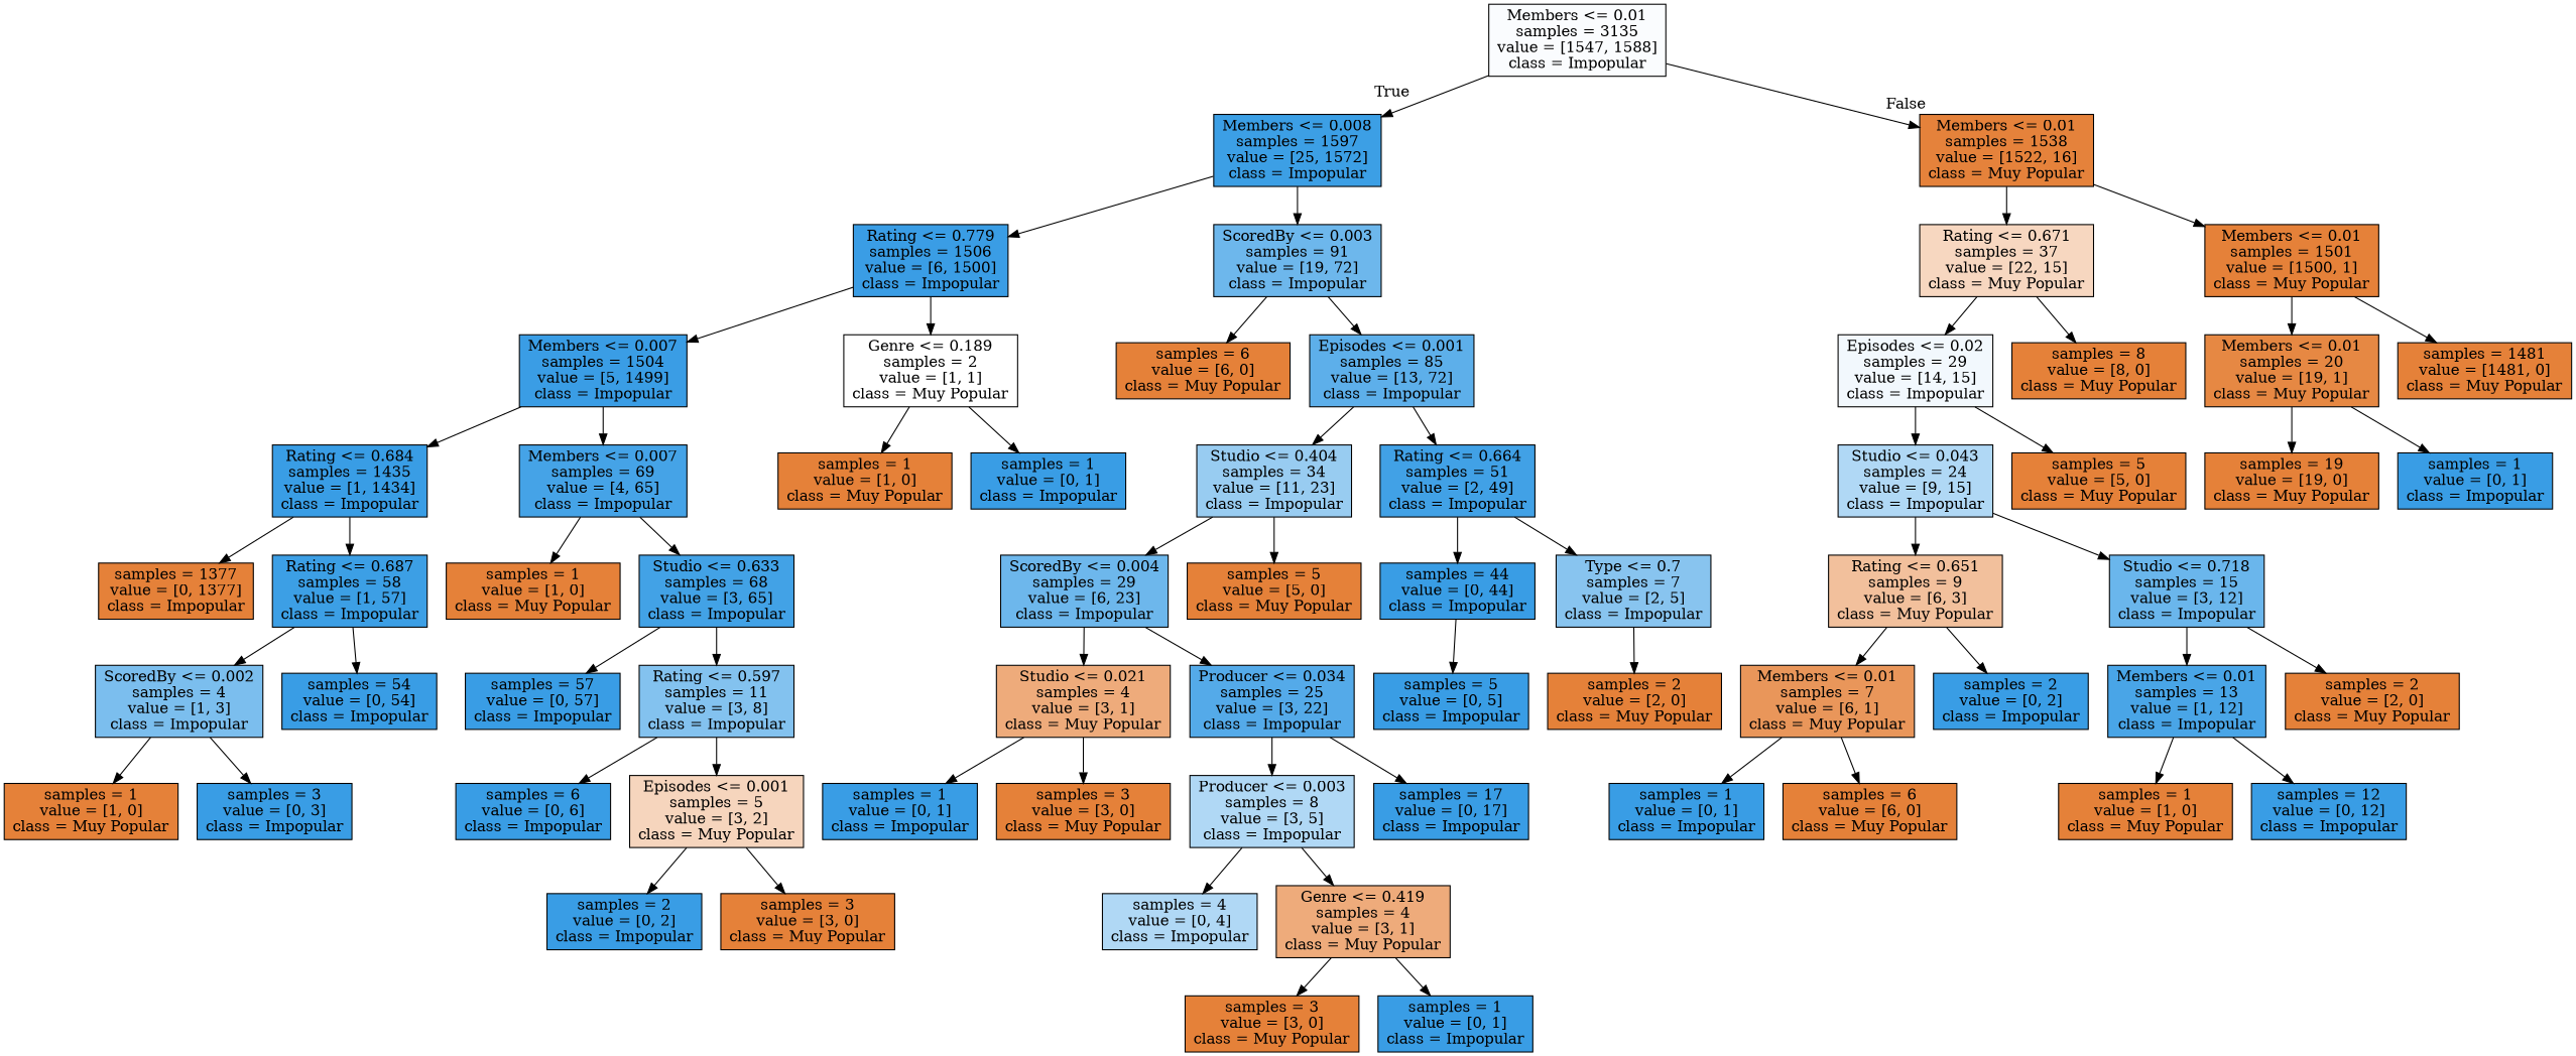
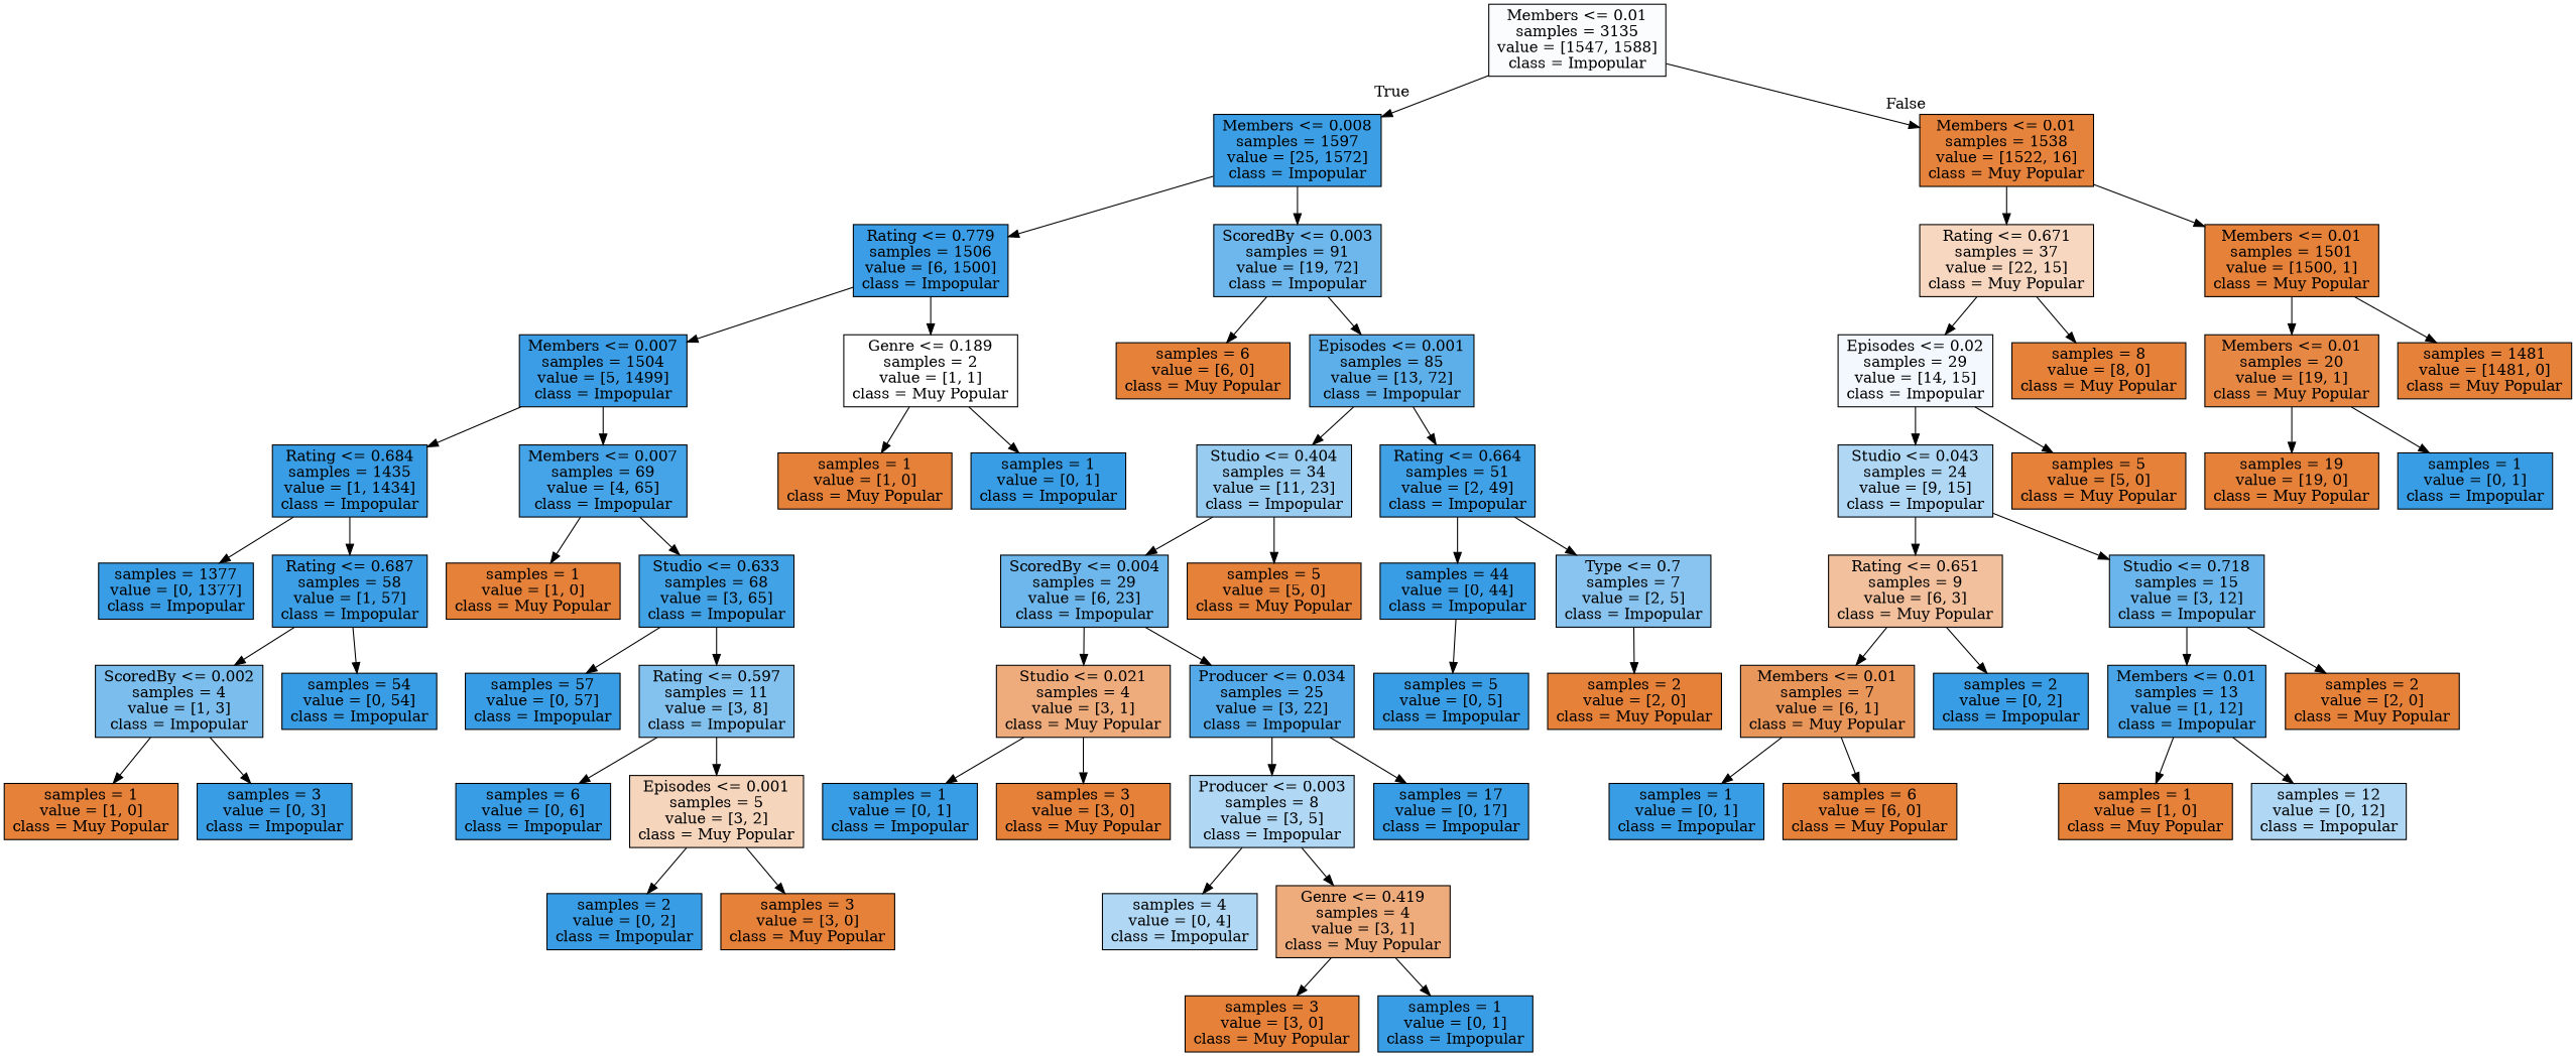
  digraph {
    node [color=black fillcolor="#e58139" shape=box style=filled]
    n1 [fillcolor="#fafcfe" label="Members <= 0.01\nsamples = 3135\nvalue = [1547, 1588]\nclass = Impopular"]
    n2 [fillcolor="#3c9fe5" label="Members <= 0.008\nsamples = 1597\nvalue = [25, 1572]\nclass = Impopular"]
    n3 [fillcolor="#e5823b" label="Members <= 0.01\nsamples = 1538\nvalue = [1522, 16]\nclass = Muy Popular"]
    n4 [fillcolor="#3a9de5" label="Rating <= 0.779\nsamples = 1506\nvalue = [6, 1500]\nclass = Impopular"]
    n5 [fillcolor="#6db7ec" label="ScoredBy <= 0.003\nsamples = 91\nvalue = [19, 72]\nclass = Impopular"]
    n6 [fillcolor="#f7d7c0" label="Rating <= 0.671\nsamples = 37\nvalue = [22, 15]\nclass = Muy Popular"]
    n7 [label="Members <= 0.01\nsamples = 1501\nvalue = [1500, 1]\nclass = Muy Popular"]
    n8 [fillcolor="#3a9de5" label="Members <= 0.007\nsamples = 1504\nvalue = [5, 1499]\nclass = Impopular"]
    n9 [fillcolor="#ffffff" label="Genre <= 0.189\nsamples = 2\nvalue = [1, 1]\nclass = Muy Popular"]
    n10 [label="samples = 6\nvalue = [6, 0]\nclass = Muy Popular"]
    n11 [fillcolor="#5dafea" label="Episodes <= 0.001\nsamples = 85\nvalue = [13, 72]\nclass = Impopular"]
    n12 [fillcolor="#399de5" label="Rating <= 0.684\nsamples = 1435\nvalue = [1, 1434]\nclass = Impopular"]
    n13 [fillcolor="#45a3e7" label="Members <= 0.007\nsamples = 69\nvalue = [4, 65]\nclass = Impopular"]
    n14 [label="samples = 1\nvalue = [1, 0]\nclass = Muy Popular"]
    n15 [fillcolor="#399de5" label="samples = 1\nvalue = [0, 1]\nclass = Impopular"]
-   n16 [label="samples = 1377\nvalue = [0, 1377]\nclass = Impopular"]
+   n16 [fillcolor="#399de5" label="samples = 1377\nvalue = [0, 1377]\nclass = Impopular"]
    n17 [fillcolor="#3c9fe5" label="Rating <= 0.687\nsamples = 58\nvalue = [1, 57]\nclass = Impopular"]
    n18 [label="samples = 1\nvalue = [1, 0]\nclass = Muy Popular"]
    n19 [fillcolor="#42a2e6" label="Studio <= 0.633\nsamples = 68\nvalue = [3, 65]\nclass = Impopular"]
    n20 [fillcolor="#7bbeee" label="ScoredBy <= 0.002\nsamples = 4\nvalue = [1, 3]\nclass = Impopular"]
    n21 [fillcolor="#399de5" label="samples = 54\nvalue = [0, 54]\nclass = Impopular"]
    n22 [label="samples = 1\nvalue = [1, 0]\nclass = Muy Popular"]
    n23 [fillcolor="#399de5" label="samples = 3\nvalue = [0, 3]\nclass = Impopular"]
    n24 [fillcolor="#399de5" label="samples = 57\nvalue = [0, 57]\nclass = Impopular"]
    n25 [fillcolor="#83c2ef" label="Rating <= 0.597\nsamples = 11\nvalue = [3, 8]\nclass = Impopular"]
    n26 [fillcolor="#399de5" label="samples = 6\nvalue = [0, 6]\nclass = Impopular"]
    n27 [fillcolor="#f6d5bd" label="Episodes <= 0.001\nsamples = 5\nvalue = [3, 2]\nclass = Muy Popular"]
    n28 [fillcolor="#399de5" label="samples = 2\nvalue = [0, 2]\nclass = Impopular"]
    n29 [label="samples = 3\nvalue = [3, 0]\nclass = Muy Popular"]
    n30 [fillcolor="#98ccf1" label="Studio <= 0.404\nsamples = 34\nvalue = [11, 23]\nclass = Impopular"]
    n31 [fillcolor="#41a1e6" label="Rating <= 0.664\nsamples = 51\nvalue = [2, 49]\nclass = Impopular"]
    n32 [fillcolor="#6db7ec" label="ScoredBy <= 0.004\nsamples = 29\nvalue = [6, 23]\nclass = Impopular"]
    n33 [label="samples = 5\nvalue = [5, 0]\nclass = Muy Popular"]
    n34 [fillcolor="#399de5" label="samples = 44\nvalue = [0, 44]\nclass = Impopular"]
    n35 [fillcolor="#88c4ef" label="Type <= 0.7\nsamples = 7\nvalue = [2, 5]\nclass = Impopular"]
    n36 [fillcolor="#eeab7b" label="Studio <= 0.021\nsamples = 4\nvalue = [3, 1]\nclass = Muy Popular"]
    n37 [fillcolor="#54aae9" label="Producer <= 0.034\nsamples = 25\nvalue = [3, 22]\nclass = Impopular"]
    n38 [fillcolor="#399de5" label="samples = 1\nvalue = [0, 1]\nclass = Impopular"]
    n39 [label="samples = 3\nvalue = [3, 0]\nclass = Muy Popular"]
    n40 [fillcolor="#b0d8f5" label="Producer <= 0.003\nsamples = 8\nvalue = [3, 5]\nclass = Impopular"]
    n41 [fillcolor="#399de5" label="samples = 17\nvalue = [0, 17]\nclass = Impopular"]
    n42 [fillcolor="#b0d8f5" label="samples = 4\nvalue = [0, 4]\nclass = Impopular"]
    n43 [fillcolor="#eeab7b" label="Genre <= 0.419\nsamples = 4\nvalue = [3, 1]\nclass = Muy Popular"]
    n44 [label="samples = 3\nvalue = [3, 0]\nclass = Muy Popular"]
    n45 [fillcolor="#399de5" label="samples = 1\nvalue = [0, 1]\nclass = Impopular"]
    n46 [fillcolor="#399de5" label="samples = 5\nvalue = [0, 5]\nclass = Impopular"]
    n47 [label="samples = 2\nvalue = [2, 0]\nclass = Muy Popular"]
    n48 [fillcolor="#f2f8fd" label="Episodes <= 0.02\nsamples = 29\nvalue = [14, 15]\nclass = Impopular"]
    n49 [label="samples = 8\nvalue = [8, 0]\nclass = Muy Popular"]
    n50 [fillcolor="#e68843" label="Members <= 0.01\nsamples = 20\nvalue = [19, 1]\nclass = Muy Popular"]
    n51 [label="samples = 1481\nvalue = [1481, 0]\nclass = Muy Popular"]
    n52 [fillcolor="#b0d8f5" label="Studio <= 0.043\nsamples = 24\nvalue = [9, 15]\nclass = Impopular"]
    n53 [label="samples = 5\nvalue = [5, 0]\nclass = Muy Popular"]
    n54 [fillcolor="#f2c09c" label="Rating <= 0.651\nsamples = 9\nvalue = [6, 3]\nclass = Muy Popular"]
    n55 [fillcolor="#6ab6ec" label="Studio <= 0.718\nsamples = 15\nvalue = [3, 12]\nclass = Impopular"]
    n56 [fillcolor="#e9965a" label="Members <= 0.01\nsamples = 7\nvalue = [6, 1]\nclass = Muy Popular"]
    n57 [fillcolor="#399de5" label="samples = 2\nvalue = [0, 2]\nclass = Impopular"]
    n58 [fillcolor="#49a5e7" label="Members <= 0.01\nsamples = 13\nvalue = [1, 12]\nclass = Impopular"]
    n59 [label="samples = 2\nvalue = [2, 0]\nclass = Muy Popular"]
    n60 [fillcolor="#399de5" label="samples = 1\nvalue = [0, 1]\nclass = Impopular"]
    n61 [label="samples = 6\nvalue = [6, 0]\nclass = Muy Popular"]
    n62 [label="samples = 1\nvalue = [1, 0]\nclass = Muy Popular"]
-   n63 [fillcolor="#399de5" label="samples = 12\nvalue = [0, 12]\nclass = Impopular"]
+   n63 [fillcolor="#b0d8f5" label="samples = 12\nvalue = [0, 12]\nclass = Impopular"]
    n64 [label="samples = 19\nvalue = [19, 0]\nclass = Muy Popular"]
    n65 [fillcolor="#399de5" label="samples = 1\nvalue = [0, 1]\nclass = Impopular"]
    n1 -> n2 [headlabel=True labelangle=45 labeldistance=2.5]
    n1 -> n3 [headlabel=False labelangle=-45 labeldistance=2.5]
    n2 -> n4
    n2 -> n5
    n3 -> n6
    n3 -> n7
    n4 -> n8
    n4 -> n9
    n5 -> n10
    n5 -> n11
    n6 -> n48
    n6 -> n49
    n7 -> n50
    n7 -> n51
    n8 -> n12
    n8 -> n13
    n9 -> n14
    n9 -> n15
    n11 -> n30
    n11 -> n31
    n12 -> n16
    n12 -> n17
    n13 -> n18
    n13 -> n19
    n17 -> n20
    n17 -> n21
    n19 -> n24
    n19 -> n25
    n20 -> n22
    n20 -> n23
    n25 -> n26
    n25 -> n27
    n27 -> n28
    n27 -> n29
    n30 -> n32
    n30 -> n33
    n31 -> n34
    n31 -> n35
    n32 -> n36
    n32 -> n37
    n34 -> n46
    n35 -> n47
    n36 -> n38
    n36 -> n39
    n37 -> n40
    n37 -> n41
    n40 -> n42
    n40 -> n43
    n43 -> n44
    n43 -> n45
    n48 -> n52
    n48 -> n53
    n50 -> n64
    n50 -> n65
    n52 -> n54
    n52 -> n55
    n54 -> n56
    n54 -> n57
    n55 -> n58
    n55 -> n59
    n56 -> n60
    n56 -> n61
    n58 -> n62
    n58 -> n63
  }
